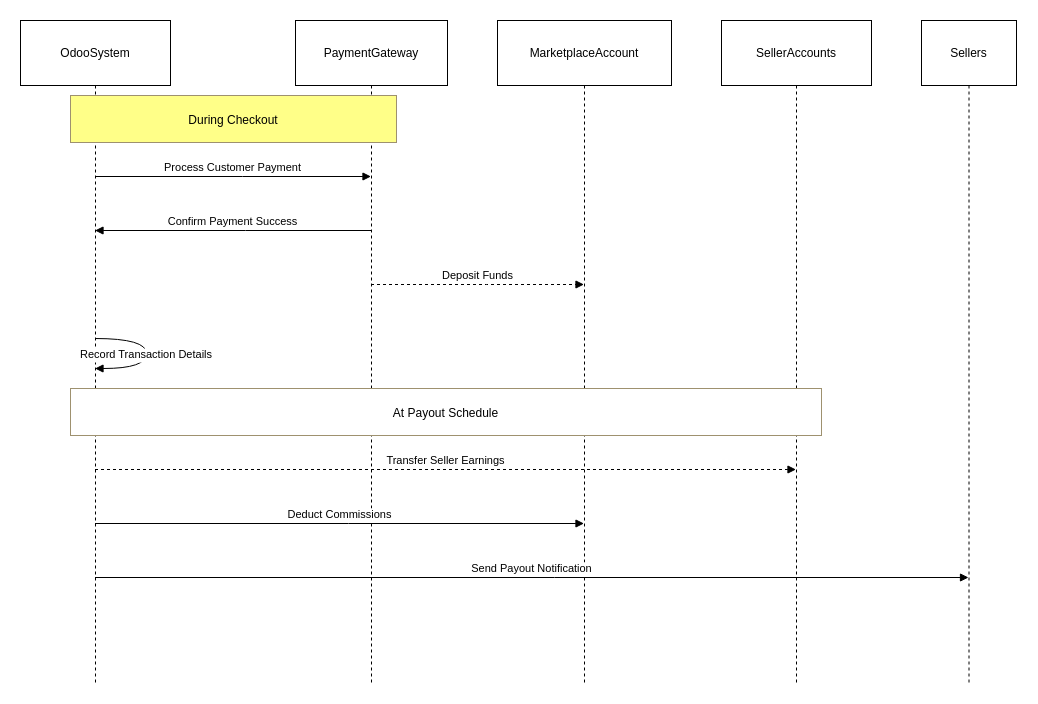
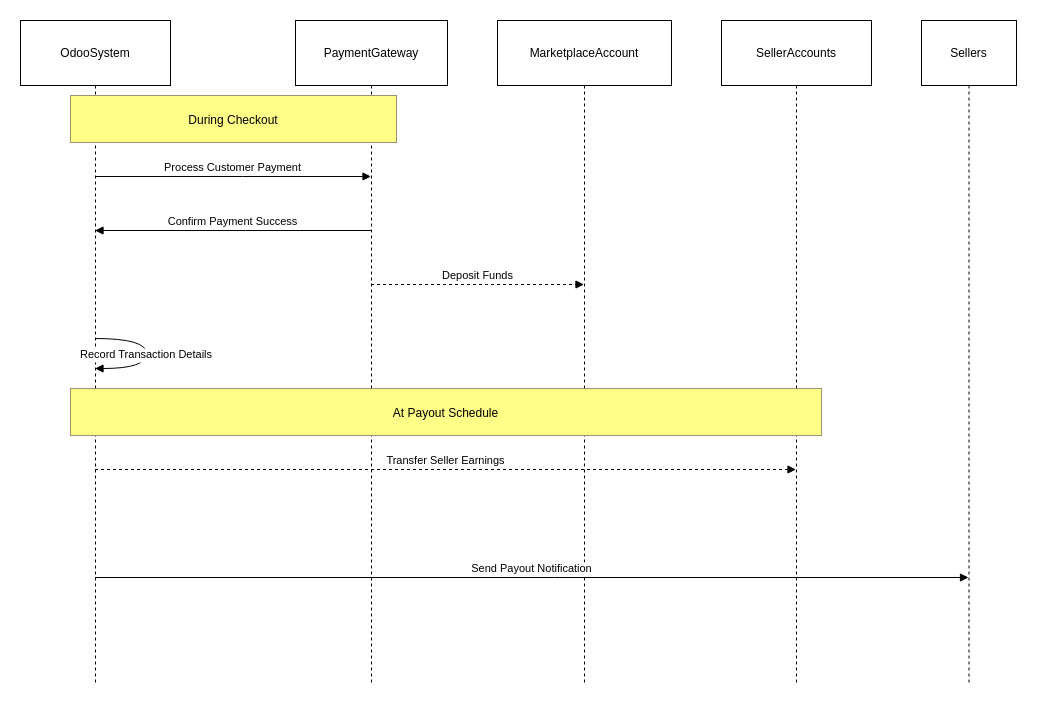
  <mxCell id="0" />
  <mxCell id="1" parent="0" />
  <mxCell id="2" value="OdooSystem" style="shape=umlLifeline;perimeter=lifelinePerimeter;whiteSpace=wrap;container=1;dropTarget=0;collapsible=0;recursiveResize=0;outlineConnect=0;portConstraint=eastwest;newEdgeStyle={&quot;edgeStyle&quot;:&quot;elbowEdgeStyle&quot;,&quot;elbow&quot;:&quot;vertical&quot;,&quot;curved&quot;:0,&quot;rounded&quot;:0};size=65;" vertex="1" parent="1"><mxGeometry x="20" y="20" width="150" height="662" as="geometry" /></mxCell>
  <mxCell id="3" value="PaymentGateway" style="shape=umlLifeline;perimeter=lifelinePerimeter;whiteSpace=wrap;container=1;dropTarget=0;collapsible=0;recursiveResize=0;outlineConnect=0;portConstraint=eastwest;newEdgeStyle={&quot;edgeStyle&quot;:&quot;elbowEdgeStyle&quot;,&quot;elbow&quot;:&quot;vertical&quot;,&quot;curved&quot;:0,&quot;rounded&quot;:0};size=65;" vertex="1" parent="1"><mxGeometry x="295" y="20" width="152" height="662" as="geometry" /></mxCell>
  <mxCell id="4" value="MarketplaceAccount" style="shape=umlLifeline;perimeter=lifelinePerimeter;whiteSpace=wrap;container=1;dropTarget=0;collapsible=0;recursiveResize=0;outlineConnect=0;portConstraint=eastwest;newEdgeStyle={&quot;edgeStyle&quot;:&quot;elbowEdgeStyle&quot;,&quot;elbow&quot;:&quot;vertical&quot;,&quot;curved&quot;:0,&quot;rounded&quot;:0};size=65;" vertex="1" parent="1"><mxGeometry x="497" y="20" width="174" height="662" as="geometry" /></mxCell>
  <mxCell id="5" value="SellerAccounts" style="shape=umlLifeline;perimeter=lifelinePerimeter;whiteSpace=wrap;container=1;dropTarget=0;collapsible=0;recursiveResize=0;outlineConnect=0;portConstraint=eastwest;newEdgeStyle={&quot;edgeStyle&quot;:&quot;elbowEdgeStyle&quot;,&quot;elbow&quot;:&quot;vertical&quot;,&quot;curved&quot;:0,&quot;rounded&quot;:0};size=65;" vertex="1" parent="1"><mxGeometry x="721" y="20" width="150" height="662" as="geometry" /></mxCell>
  <mxCell id="6" value="Sellers" style="shape=umlLifeline;perimeter=lifelinePerimeter;whiteSpace=wrap;container=1;dropTarget=0;collapsible=0;recursiveResize=0;outlineConnect=0;portConstraint=eastwest;newEdgeStyle={&quot;edgeStyle&quot;:&quot;elbowEdgeStyle&quot;,&quot;elbow&quot;:&quot;vertical&quot;,&quot;curved&quot;:0,&quot;rounded&quot;:0};size=65;" vertex="1" parent="1"><mxGeometry x="921" y="20" width="95" height="662" as="geometry" /></mxCell>
  <mxCell id="7" value="Process Customer Payment" style="verticalAlign=bottom;edgeStyle=elbowEdgeStyle;elbow=vertical;curved=0;rounded=0;endArrow=block;" edge="1" parent="1" source="2" target="3"><mxGeometry relative="1" as="geometry"><Array as="points"><mxPoint x="242" y="176" /></Array></mxGeometry></mxCell>
  <mxCell id="8" value="Confirm Payment Success" style="verticalAlign=bottom;edgeStyle=elbowEdgeStyle;elbow=vertical;curved=0;rounded=0;endArrow=block;" edge="1" parent="1" source="3" target="2"><mxGeometry relative="1" as="geometry"><Array as="points"><mxPoint x="245" y="230" /></Array></mxGeometry></mxCell>
  <mxCell id="9" value="Deposit Funds" style="verticalAlign=bottom;edgeStyle=elbowEdgeStyle;elbow=vertical;curved=0;rounded=0;endArrow=block;dashed=1;" edge="1" parent="1" source="3" target="4"><mxGeometry relative="1" as="geometry"><Array as="points"><mxPoint x="486" y="284" /></Array></mxGeometry></mxCell>
  <mxCell id="10" value="Record Transaction Details" style="curved=1;endArrow=block;rounded=0;" edge="1" parent="1" source="2" target="2"><mxGeometry relative="1" as="geometry"><Array as="points"><mxPoint x="146" y="338" /><mxPoint x="146" y="368" /></Array></mxGeometry></mxCell>
  <mxCell id="11" value="Transfer Seller Earnings" style="verticalAlign=bottom;edgeStyle=elbowEdgeStyle;elbow=vertical;curved=0;rounded=0;endArrow=block;dashed=1;" edge="1" parent="1" source="2" target="5"><mxGeometry relative="1" as="geometry"><Array as="points"><mxPoint x="454" y="469" /></Array></mxGeometry></mxCell>
- <mxCell id="12" value="Deduct Commissions" style="verticalAlign=bottom;edgeStyle=elbowEdgeStyle;elbow=vertical;curved=0;rounded=0;endArrow=block;" edge="1" parent="1" source="2" target="4"><mxGeometry relative="1" as="geometry"><Array as="points"><mxPoint x="348" y="523" /></Array></mxGeometry></mxCell>
  <mxCell id="13" value="Send Payout Notification" style="verticalAlign=bottom;edgeStyle=elbowEdgeStyle;elbow=vertical;curved=0;rounded=0;endArrow=block;" edge="1" parent="1" source="2" target="6"><mxGeometry relative="1" as="geometry"><Array as="points"><mxPoint x="554" y="577" /></Array></mxGeometry></mxCell>
  <mxCell id="14" value="During Checkout" style="fillColor=#ffff88;strokeColor=#9E916F;" vertex="1" parent="1"><mxGeometry x="70" y="95" width="326" height="47" as="geometry" /></mxCell>
- <mxCell id="15" value="At Payout Schedule" style="fillColor=#ffffff;strokeColor=#9E916F;" vertex="1" parent="1"><mxGeometry x="70" y="388" width="751" height="47" as="geometry" /></mxCell>
+ <mxCell id="15" value="At Payout Schedule" style="fillColor=#ffff88;strokeColor=#9E916F;" vertex="1" parent="1"><mxGeometry x="70" y="388" width="751" height="47" as="geometry" /></mxCell>
